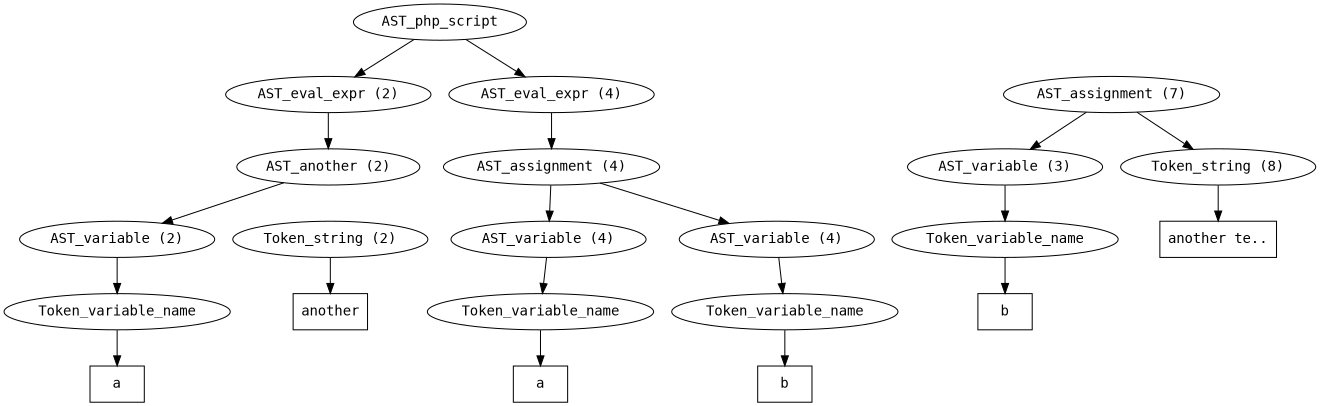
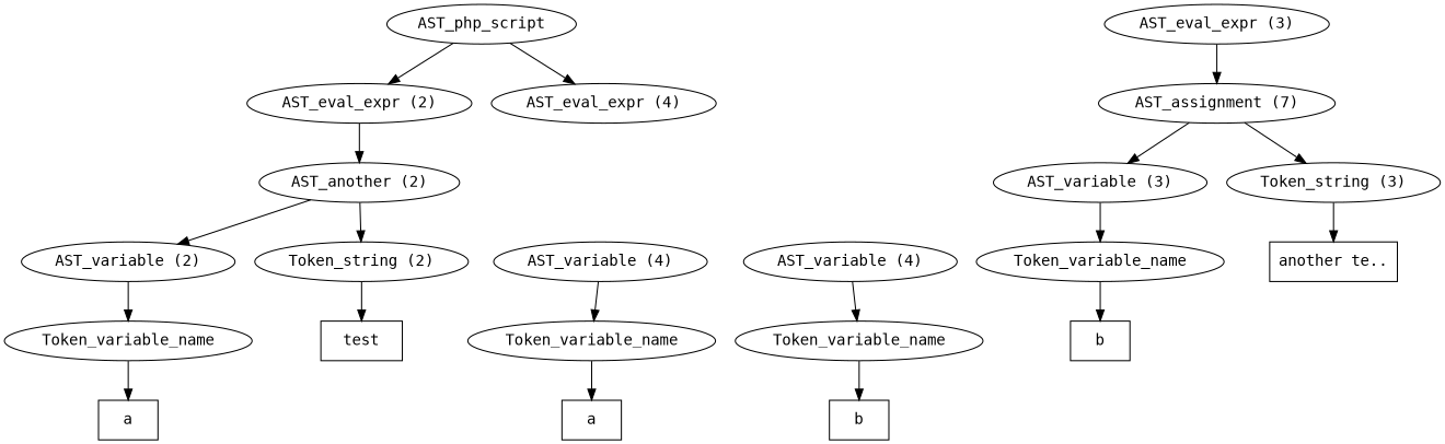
  digraph {
    fontname="DejaVu Sans Mono"
    node [fontname="DejaVu Sans Mono"]
    edge [fontname="DejaVu Sans Mono"]
    n1 [label=AST_php_script]
    n2 [label="AST_eval_expr (2)"]
    n3 [label="AST_eval_expr (4)"]
    n4 [label="AST_another (2)"]
+   n5 [label="AST_eval_expr (3)"]
    n6 [label="AST_assignment (7)"]
-   n7 [label="AST_assignment (4)"]
    n8 [label="AST_variable (2)"]
    n9 [label="Token_string (2)"]
    n10 [label=Token_variable_name]
-   n11 [label=another shape=box]
+   n11 [label=test shape=box]
    n12 [label=a shape=box]
    n13 [label="AST_variable (3)"]
-   n14 [label="Token_string (8)"]
+   n14 [label="Token_string (3)"]
    n15 [label=Token_variable_name]
    n16 [label="another te.." shape=box]
    n17 [label=b shape=box]
    n18 [label="AST_variable (4)"]
    n19 [label="AST_variable (4)"]
    n20 [label=Token_variable_name]
    n21 [label=Token_variable_name]
    n22 [label=a shape=box]
    n23 [label=b shape=box]
    n1 -> n2
    n1 -> n3
    n2 -> n4
-   n3 -> n7
    n4 -> n8
+   n4 -> n9
+   n5 -> n6
    n6 -> n13
    n6 -> n14
-   n7 -> n18
-   n7 -> n19
    n8 -> n10
    n9 -> n11
    n10 -> n12
    n13 -> n15
    n14 -> n16
    n15 -> n17
    n18 -> n20
    n19 -> n21
    n20 -> n22
    n21 -> n23
  }
